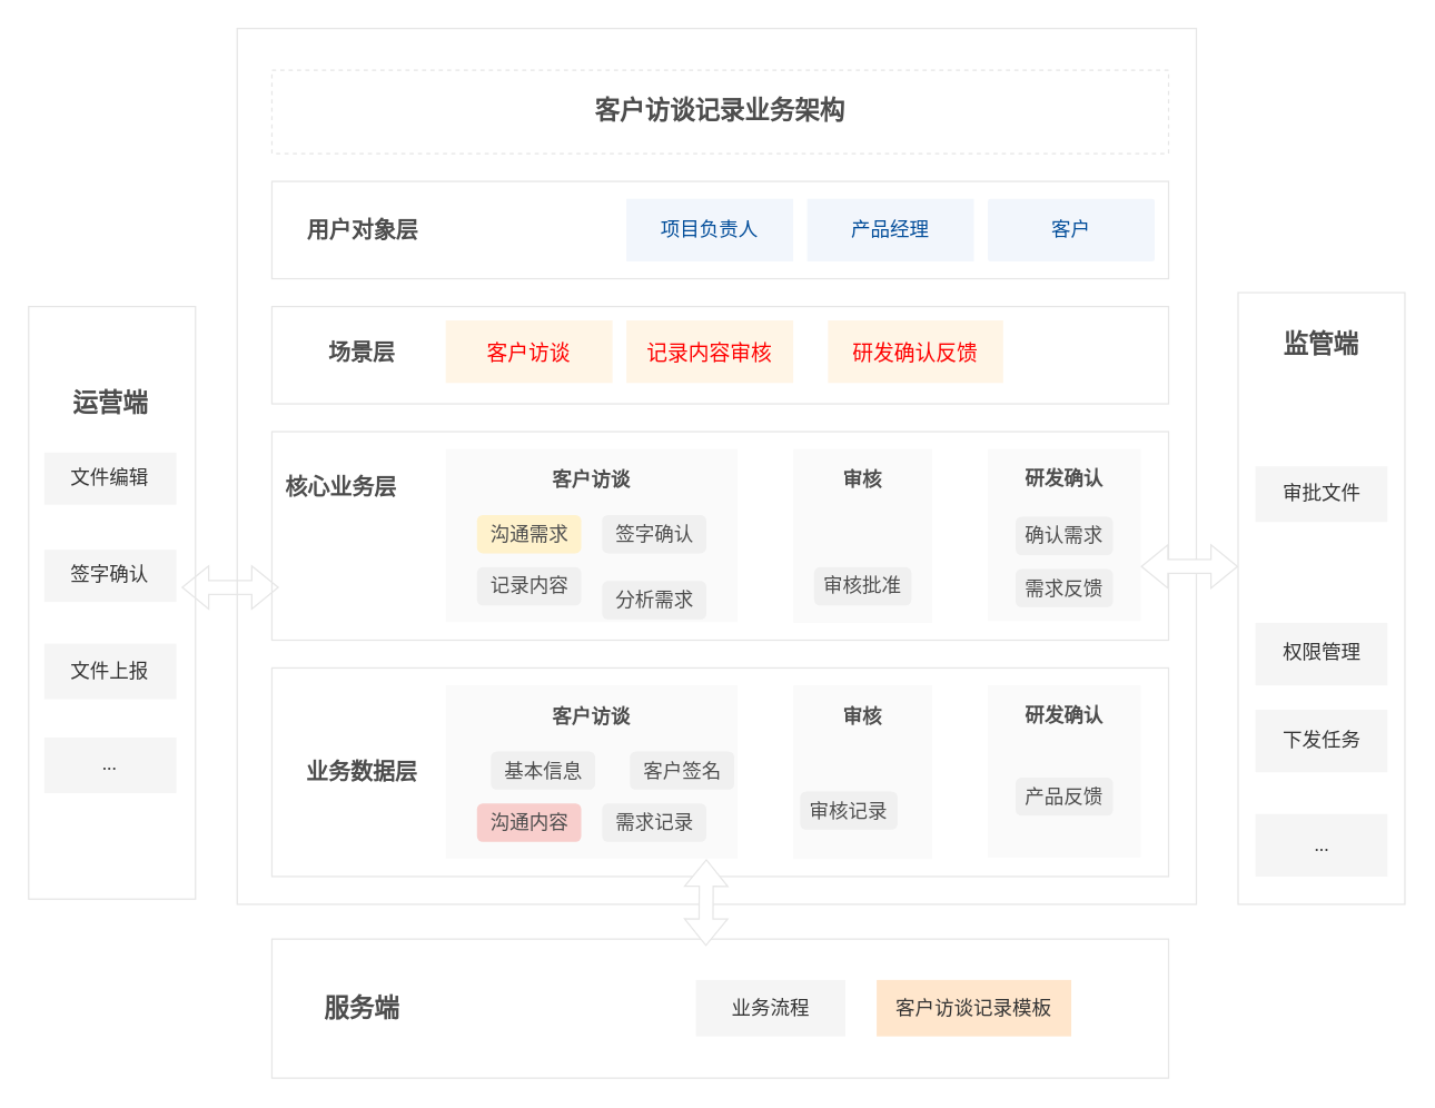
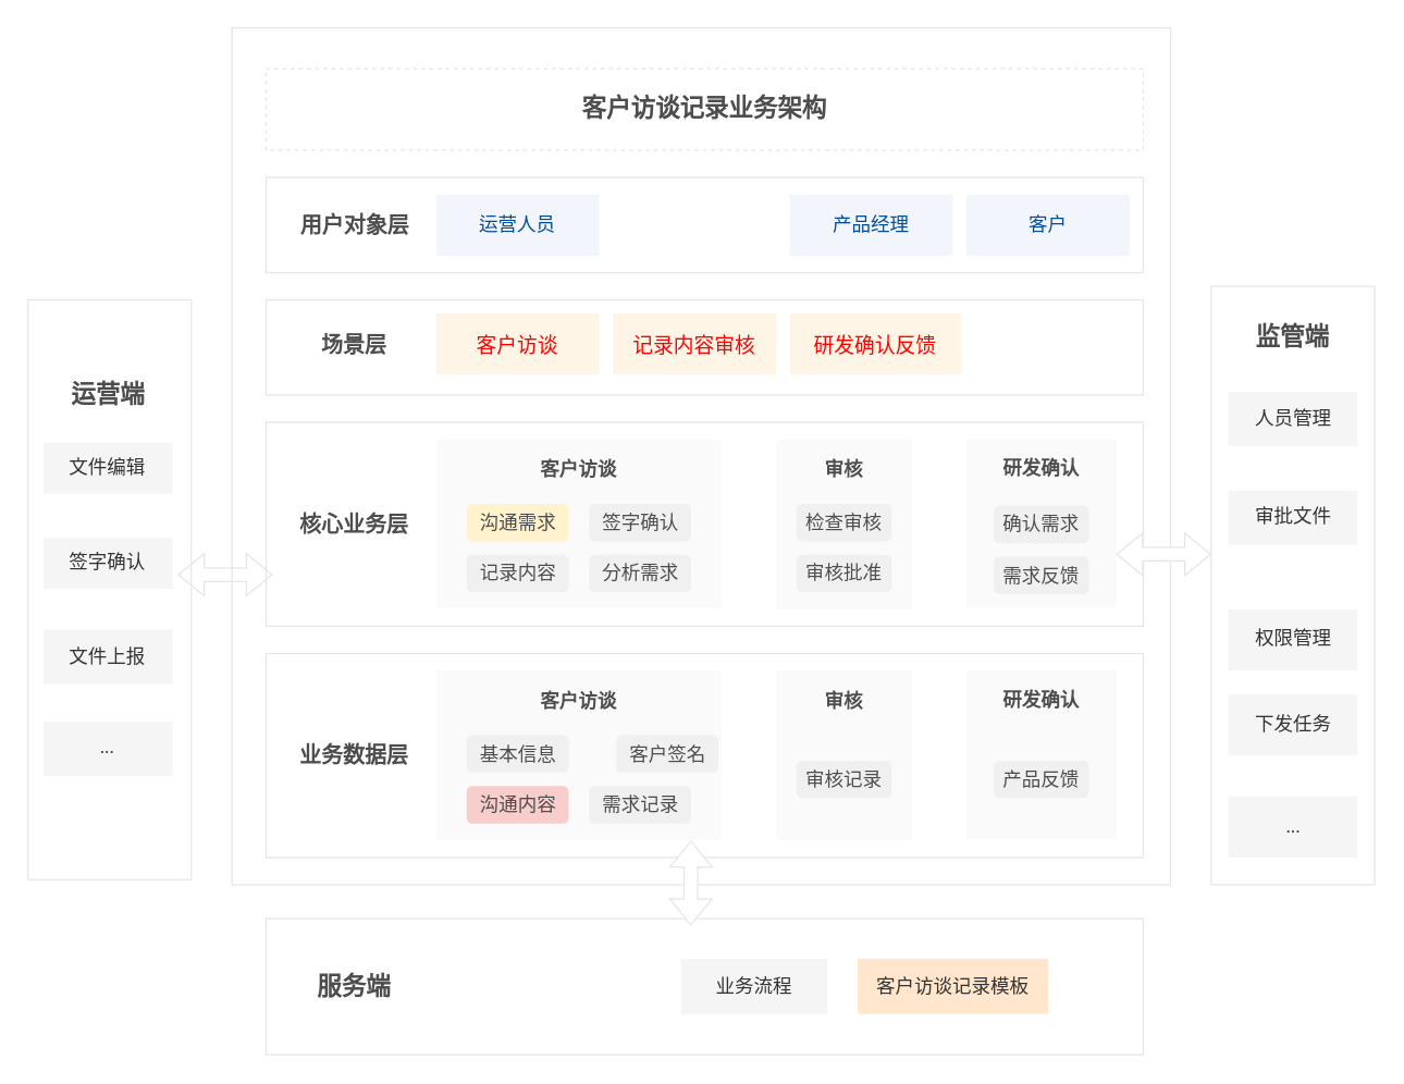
  <mxCell id="0" />
  <mxCell id="1" parent="0" />
  <mxCell id="2" value="" style="rounded=0;whiteSpace=wrap;html=1;strokeColor=#E6E6E6;" parent="1" vertex="1"><mxGeometry x="170" y="20" width="690" height="630" as="geometry" /></mxCell>
  <mxCell id="3" value="&lt;span style=&quot;font-size: 18px;&quot;&gt;客户访谈记录业务架构&lt;/span&gt;" style="rounded=0;whiteSpace=wrap;html=1;fontSize=18;fontStyle=1;strokeColor=#E6E6E6;fontColor=#4D4D4D;dashed=1;" parent="1" vertex="1"><mxGeometry x="195" y="50" width="645" height="60" as="geometry" /></mxCell>
  <mxCell id="4" value="" style="rounded=1;whiteSpace=wrap;html=1;fontSize=14;strokeColor=#E6E6E6;arcSize=0;" parent="1" vertex="1"><mxGeometry x="195" y="130" width="645" height="70" as="geometry" /></mxCell>
  <mxCell id="5" value="用户对象层" style="text;html=1;strokeColor=none;fillColor=none;align=center;verticalAlign=middle;whiteSpace=wrap;rounded=0;fontSize=16;fontStyle=1;fontColor=#4D4D4D;" parent="1" vertex="1"><mxGeometry x="208.75" y="150" width="102.5" height="30" as="geometry" /></mxCell>
- <mxCell id="7" value="项目负责人" style="rounded=1;whiteSpace=wrap;html=1;fontSize=14;arcSize=0;fillColor=#F2F6FC;strokeColor=none;fontColor=#004C99;" parent="1" vertex="1"><mxGeometry x="450" y="142.5" width="120" height="45" as="geometry" /></mxCell>
+ <mxCell id="6" value="运营人员" style="rounded=1;whiteSpace=wrap;html=1;fontSize=14;arcSize=0;fillColor=#F2F6FC;strokeColor=none;fontColor=#004C99;" parent="1" vertex="1"><mxGeometry x="320" y="142.5" width="120" height="45" as="geometry" /></mxCell>
  <mxCell id="8" value="产品经理" style="rounded=1;whiteSpace=wrap;html=1;fontSize=14;arcSize=0;fillColor=#F2F6FC;strokeColor=none;fontColor=#004C99;" parent="1" vertex="1"><mxGeometry x="580" y="142.5" width="120" height="45" as="geometry" /></mxCell>
  <mxCell id="9" value="客户" style="rounded=1;whiteSpace=wrap;html=1;fontSize=14;arcSize=4;fillColor=#F2F6FC;strokeColor=none;fontColor=#004C99;" parent="1" vertex="1"><mxGeometry x="710" y="142.5" width="120" height="45" as="geometry" /></mxCell>
  <mxCell id="10" value="" style="rounded=1;whiteSpace=wrap;html=1;fontSize=14;strokeColor=#E6E6E6;arcSize=0;" parent="1" vertex="1"><mxGeometry x="195" y="220" width="645" height="70" as="geometry" /></mxCell>
  <mxCell id="11" value="场景层" style="text;html=1;strokeColor=none;fillColor=none;align=center;verticalAlign=middle;whiteSpace=wrap;rounded=0;fontSize=16;fontStyle=1;fontColor=#4D4D4D;" parent="1" vertex="1"><mxGeometry x="220" y="237.5" width="80" height="30" as="geometry" /></mxCell>
  <mxCell id="12" value="客户访谈" style="rounded=1;whiteSpace=wrap;html=1;fontSize=15;fillColor=#FFF5E6;strokeColor=none;arcSize=0;fontColor=#FF0000;fontStyle=0" parent="1" vertex="1"><mxGeometry x="320" y="230" width="120" height="45" as="geometry" /></mxCell>
  <mxCell id="13" value="记录内容审核" style="rounded=1;whiteSpace=wrap;html=1;fontSize=15;fillColor=#FFF5E6;strokeColor=none;arcSize=0;fontColor=#FF0000;fontStyle=0" parent="1" vertex="1"><mxGeometry x="450" y="230" width="120" height="45" as="geometry" /></mxCell>
- <mxCell id="14" value="研发确认反馈" style="rounded=1;whiteSpace=wrap;html=1;fontSize=15;fillColor=#FFF5E6;strokeColor=none;arcSize=0;fontColor=#FF0000;fontStyle=0" parent="1" vertex="1"><mxGeometry x="595" y="230" width="126" height="45" as="geometry" /></mxCell>
+ <mxCell id="14" value="研发确认反馈" style="rounded=1;whiteSpace=wrap;html=1;fontSize=15;fillColor=#FFF5E6;strokeColor=none;arcSize=0;fontColor=#FF0000;fontStyle=0" parent="1" vertex="1"><mxGeometry x="580" y="230" width="126" height="45" as="geometry" /></mxCell>
  <mxCell id="15" value="" style="rounded=1;whiteSpace=wrap;html=1;fontSize=14;strokeColor=#E6E6E6;arcSize=0;" parent="1" vertex="1"><mxGeometry x="195" y="310" width="645" height="150" as="geometry" /></mxCell>
- <mxCell id="16" value="核心业务层" style="text;html=1;strokeColor=none;fillColor=none;align=center;verticalAlign=middle;whiteSpace=wrap;rounded=0;fontSize=16;fontColor=#4D4D4D;fontStyle=1" parent="1" vertex="1"><mxGeometry x="198.12" y="335" width="93.75" height="30" as="geometry" /></mxCell>
+ <mxCell id="16" value="核心业务层" style="text;html=1;strokeColor=none;fillColor=none;align=center;verticalAlign=middle;whiteSpace=wrap;rounded=0;fontSize=16;fontColor=#4D4D4D;fontStyle=1" parent="1" vertex="1"><mxGeometry x="213.12" y="370" width="93.75" height="30" as="geometry" /></mxCell>
  <mxCell id="17" value="" style="rounded=1;whiteSpace=wrap;html=1;fontSize=14;fillColor=#FAFAFA;strokeColor=none;fontColor=#333333;arcSize=0;" parent="1" vertex="1"><mxGeometry x="320" y="322.5" width="210" height="124.5" as="geometry" /></mxCell>
  <mxCell id="18" value="" style="rounded=1;whiteSpace=wrap;html=1;fontSize=14;fillColor=#FAFAFA;strokeColor=none;fontColor=#333333;arcSize=0;" parent="1" vertex="1"><mxGeometry x="570" y="322.5" width="100" height="125" as="geometry" /></mxCell>
  <mxCell id="19" value="审核" style="text;html=1;strokeColor=none;fillColor=none;align=center;verticalAlign=middle;whiteSpace=wrap;rounded=0;fontSize=14;horizontal=1;fontStyle=1;fontColor=#4D4D4D;" parent="1" vertex="1"><mxGeometry x="600" y="330" width="40" height="30" as="geometry" /></mxCell>
+ <mxCell id="20" value="检查审核" style="rounded=1;whiteSpace=wrap;html=1;fontSize=14;fillColor=#F0F0F0;strokeColor=none;fontColor=#4D4D4D;" parent="1" vertex="1"><mxGeometry x="585" y="370" width="70" height="27.5" as="geometry" /></mxCell>
  <mxCell id="21" value="审核批准" style="rounded=1;whiteSpace=wrap;html=1;fontSize=14;fillColor=#F0F0F0;strokeColor=none;fontColor=#4D4D4D;" parent="1" vertex="1"><mxGeometry x="585" y="407.5" width="70" height="27.5" as="geometry" /></mxCell>
  <mxCell id="22" value="" style="rounded=1;whiteSpace=wrap;html=1;fontSize=14;fillColor=#FAFAFA;strokeColor=none;fontColor=#333333;arcSize=0;" parent="1" vertex="1"><mxGeometry x="710" y="322.5" width="110" height="123.75" as="geometry" /></mxCell>
  <mxCell id="23" value="研发确认" style="text;html=1;strokeColor=none;fillColor=none;align=center;verticalAlign=middle;whiteSpace=wrap;rounded=0;fontSize=14;horizontal=1;fontStyle=1;fontColor=#4D4D4D;" parent="1" vertex="1"><mxGeometry x="735" y="328.75" width="60" height="30" as="geometry" /></mxCell>
  <mxCell id="24" value="确认需求" style="rounded=1;whiteSpace=wrap;html=1;fontSize=14;fillColor=#F0F0F0;strokeColor=none;fontColor=#4D4D4D;" parent="1" vertex="1"><mxGeometry x="730" y="371.25" width="70" height="27.5" as="geometry" /></mxCell>
  <mxCell id="25" value="需求反馈" style="rounded=1;whiteSpace=wrap;html=1;fontSize=14;fillColor=#F0F0F0;strokeColor=none;fontColor=#4D4D4D;" parent="1" vertex="1"><mxGeometry x="730" y="408.75" width="70" height="27.5" as="geometry" /></mxCell>
  <mxCell id="26" value="" style="rounded=0;whiteSpace=wrap;html=1;fontFamily=Times New Roman;fontSize=18;strokeWidth=1;fillColor=#FFFFFF;strokeColor=#E6E6E6;" parent="1" vertex="1"><mxGeometry x="890" y="210" width="120" height="440" as="geometry" /></mxCell>
  <mxCell id="27" value="监管端" style="text;html=1;strokeColor=none;fillColor=none;align=center;verticalAlign=middle;whiteSpace=wrap;rounded=0;fontSize=18;fontStyle=1;fontColor=#4D4D4D;" parent="1" vertex="1"><mxGeometry x="910" y="232.5" width="80" height="30" as="geometry" /></mxCell>
- <mxCell id="28" value="审批文件" style="rounded=1;whiteSpace=wrap;html=1;fontFamily=Times New Roman;fontSize=14;strokeWidth=1;fillColor=#f5f5f5;fontColor=#333333;strokeColor=none;arcSize=0;" parent="1" vertex="1"><mxGeometry x="902.5" y="335" width="95" height="40" as="geometry" /></mxCell>
+ <mxCell id="28" value="审批文件" style="rounded=1;whiteSpace=wrap;html=1;fontFamily=Times New Roman;fontSize=14;strokeWidth=1;fillColor=#f5f5f5;fontColor=#333333;strokeColor=none;arcSize=0;" parent="1" vertex="1"><mxGeometry x="902.5" y="360" width="95" height="40" as="geometry" /></mxCell>
  <mxCell id="29" value="权限管理" style="rounded=1;whiteSpace=wrap;html=1;fontFamily=Times New Roman;fontSize=14;strokeWidth=1;fillColor=#f5f5f5;fontColor=#333333;strokeColor=none;arcSize=0;" parent="1" vertex="1"><mxGeometry x="902.5" y="447.5" width="95" height="45" as="geometry" /></mxCell>
  <mxCell id="30" value="" style="rounded=0;whiteSpace=wrap;html=1;fontFamily=Times New Roman;fontSize=18;strokeWidth=1;fillColor=#FFFFFF;strokeColor=#E6E6E6;" parent="1" vertex="1"><mxGeometry x="20" y="220" width="120" height="426.25" as="geometry" /></mxCell>
  <mxCell id="31" value="运营端" style="text;html=1;strokeColor=none;fillColor=none;align=center;verticalAlign=middle;whiteSpace=wrap;rounded=0;fontSize=18;fontStyle=1;fontColor=#4D4D4D;" parent="1" vertex="1"><mxGeometry x="38.75" y="275" width="80" height="30" as="geometry" /></mxCell>
  <mxCell id="32" value="文件编辑" style="rounded=1;whiteSpace=wrap;html=1;fontFamily=Times New Roman;fontSize=14;strokeWidth=1;fillColor=#f5f5f5;fontColor=#333333;strokeColor=none;arcSize=0;" parent="1" vertex="1"><mxGeometry x="31.25" y="325" width="95" height="37.5" as="geometry" /></mxCell>
  <mxCell id="33" value="" style="rounded=0;whiteSpace=wrap;html=1;fontFamily=Times New Roman;fontSize=18;strokeWidth=1;fillColor=#FFFFFF;strokeColor=#E6E6E6;" parent="1" vertex="1"><mxGeometry x="195" y="675" width="645" height="100" as="geometry" /></mxCell>
  <mxCell id="34" value="服务端" style="text;html=1;strokeColor=none;fillColor=none;align=center;verticalAlign=middle;whiteSpace=wrap;rounded=0;fontSize=18;fontStyle=1;fontColor=#4D4D4D;" parent="1" vertex="1"><mxGeometry x="220" y="710" width="80" height="30" as="geometry" /></mxCell>
  <mxCell id="35" value="业务流程" style="rounded=1;whiteSpace=wrap;html=1;fontSize=14;fillColor=#f5f5f5;fontColor=#333333;strokeColor=none;arcSize=0;" parent="1" vertex="1"><mxGeometry x="500" y="704.38" width="107.5" height="40.62" as="geometry" /></mxCell>
  <mxCell id="36" value="客户访谈记录模板" style="rounded=1;whiteSpace=wrap;html=1;fontSize=14;fillColor=#ffe6cc;fontColor=#333333;strokeColor=none;arcSize=0;" parent="1" vertex="1"><mxGeometry x="630" y="704.38" width="140" height="40.62" as="geometry" /></mxCell>
  <mxCell id="37" value="文件上报" style="rounded=1;whiteSpace=wrap;html=1;fontFamily=Times New Roman;fontSize=14;strokeWidth=1;fillColor=#f5f5f5;fontColor=#333333;strokeColor=none;arcSize=0;" parent="1" vertex="1"><mxGeometry x="31.25" y="462.5" width="95" height="40" as="geometry" /></mxCell>
  <mxCell id="38" value="下发任务" style="rounded=1;whiteSpace=wrap;html=1;fontFamily=Times New Roman;fontSize=14;strokeWidth=1;fillColor=#f5f5f5;fontColor=#333333;strokeColor=none;arcSize=0;" parent="1" vertex="1"><mxGeometry x="902.5" y="510" width="95" height="45" as="geometry" /></mxCell>
  <mxCell id="39" value="..." style="rounded=1;whiteSpace=wrap;html=1;fontFamily=Times New Roman;fontSize=14;strokeWidth=1;fillColor=#f5f5f5;fontColor=#333333;strokeColor=none;arcSize=0;" parent="1" vertex="1"><mxGeometry x="902.5" y="585" width="95" height="45" as="geometry" /></mxCell>
+ <mxCell id="40" value="人员管理" style="rounded=1;whiteSpace=wrap;html=1;fontFamily=Times New Roman;fontSize=14;strokeWidth=1;fillColor=#f5f5f5;fontColor=#333333;strokeColor=none;arcSize=0;" parent="1" vertex="1"><mxGeometry x="902.5" y="287.5" width="95" height="40" as="geometry" /></mxCell>
  <mxCell id="41" value="..." style="rounded=1;whiteSpace=wrap;html=1;fontFamily=Times New Roman;fontSize=14;strokeWidth=1;fillColor=#f5f5f5;fontColor=#333333;strokeColor=none;arcSize=0;" parent="1" vertex="1"><mxGeometry x="31.25" y="530" width="95" height="40" as="geometry" /></mxCell>
  <mxCell id="42" value="客户访谈" style="text;html=1;strokeColor=none;fillColor=none;align=center;verticalAlign=middle;whiteSpace=wrap;rounded=0;fontSize=14;horizontal=1;fontStyle=1;fontColor=#4D4D4D;" parent="1" vertex="1"><mxGeometry x="390" y="330" width="70" height="30" as="geometry" /></mxCell>
  <mxCell id="43" value="沟通需求" style="rounded=1;whiteSpace=wrap;html=1;fontSize=14;fillColor=#fff2cc;strokeColor=none;fontColor=#4D4D4D;" parent="1" vertex="1"><mxGeometry x="342.5" y="370" width="75" height="27.5" as="geometry" /></mxCell>
  <mxCell id="44" value="记录内容" style="rounded=1;whiteSpace=wrap;html=1;fontSize=14;fillColor=#F0F0F0;strokeColor=none;fontColor=#4D4D4D;" parent="1" vertex="1"><mxGeometry x="342.5" y="407.5" width="75" height="27.5" as="geometry" /></mxCell>
  <mxCell id="45" value="签字确认" style="rounded=1;whiteSpace=wrap;html=1;fontSize=14;fillColor=#F0F0F0;strokeColor=none;fontColor=#4D4D4D;" parent="1" vertex="1"><mxGeometry x="432.5" y="370" width="75" height="27.5" as="geometry" /></mxCell>
- <mxCell id="46" value="分析需求" style="rounded=1;whiteSpace=wrap;html=1;fontSize=14;fillColor=#F0F0F0;strokeColor=none;fontColor=#4D4D4D;" parent="1" vertex="1"><mxGeometry x="432.5" y="417.5" width="75" height="27.5" as="geometry" /></mxCell>
+ <mxCell id="46" value="分析需求" style="rounded=1;whiteSpace=wrap;html=1;fontSize=14;fillColor=#F0F0F0;strokeColor=none;fontColor=#4D4D4D;" parent="1" vertex="1"><mxGeometry x="432.5" y="407.5" width="75" height="27.5" as="geometry" /></mxCell>
  <mxCell id="47" value="" style="rounded=1;whiteSpace=wrap;html=1;fontSize=14;strokeColor=#E6E6E6;arcSize=0;" parent="1" vertex="1"><mxGeometry x="195" y="480" width="645" height="150" as="geometry" /></mxCell>
  <mxCell id="48" value="业务数据层" style="text;html=1;strokeColor=none;fillColor=none;align=center;verticalAlign=middle;whiteSpace=wrap;rounded=0;fontSize=16;fontColor=#4D4D4D;fontStyle=1" parent="1" vertex="1"><mxGeometry x="213.12" y="540" width="93.75" height="30" as="geometry" /></mxCell>
  <mxCell id="49" value="" style="rounded=1;whiteSpace=wrap;html=1;fontSize=14;fillColor=#FAFAFA;strokeColor=none;fontColor=#333333;arcSize=0;" parent="1" vertex="1"><mxGeometry x="320" y="492.5" width="210" height="124.5" as="geometry" /></mxCell>
  <mxCell id="50" value="" style="rounded=1;whiteSpace=wrap;html=1;fontSize=14;fillColor=#FAFAFA;strokeColor=none;fontColor=#333333;arcSize=0;" parent="1" vertex="1"><mxGeometry x="570" y="492.5" width="100" height="125" as="geometry" /></mxCell>
  <mxCell id="51" value="审核" style="text;html=1;strokeColor=none;fillColor=none;align=center;verticalAlign=middle;whiteSpace=wrap;rounded=0;fontSize=14;horizontal=1;fontStyle=1;fontColor=#4D4D4D;" parent="1" vertex="1"><mxGeometry x="600" y="500" width="40" height="30" as="geometry" /></mxCell>
- <mxCell id="52" value="审核记录" style="rounded=1;whiteSpace=wrap;html=1;fontSize=14;fillColor=#F0F0F0;strokeColor=none;fontColor=#4D4D4D;" parent="1" vertex="1"><mxGeometry x="575" y="568.75" width="70" height="27.5" as="geometry" /></mxCell>
+ <mxCell id="52" value="审核记录" style="rounded=1;whiteSpace=wrap;html=1;fontSize=14;fillColor=#F0F0F0;strokeColor=none;fontColor=#4D4D4D;" parent="1" vertex="1"><mxGeometry x="585" y="558.75" width="70" height="27.5" as="geometry" /></mxCell>
  <mxCell id="53" value="" style="rounded=1;whiteSpace=wrap;html=1;fontSize=14;fillColor=#FAFAFA;strokeColor=none;fontColor=#333333;arcSize=0;" parent="1" vertex="1"><mxGeometry x="710" y="492.5" width="110" height="123.75" as="geometry" /></mxCell>
  <mxCell id="54" value="研发确认" style="text;html=1;strokeColor=none;fillColor=none;align=center;verticalAlign=middle;whiteSpace=wrap;rounded=0;fontSize=14;horizontal=1;fontStyle=1;fontColor=#4D4D4D;" parent="1" vertex="1"><mxGeometry x="735" y="498.75" width="60" height="30" as="geometry" /></mxCell>
  <mxCell id="55" value="产品反馈" style="rounded=1;whiteSpace=wrap;html=1;fontSize=14;fillColor=#F0F0F0;strokeColor=none;fontColor=#4D4D4D;" parent="1" vertex="1"><mxGeometry x="730" y="558.75" width="70" height="27.5" as="geometry" /></mxCell>
  <mxCell id="56" value="客户访谈" style="text;html=1;strokeColor=none;fillColor=none;align=center;verticalAlign=middle;whiteSpace=wrap;rounded=0;fontSize=14;horizontal=1;fontStyle=1;fontColor=#4D4D4D;" parent="1" vertex="1"><mxGeometry x="390" y="500" width="70" height="30" as="geometry" /></mxCell>
- <mxCell id="57" value="基本信息" style="rounded=1;whiteSpace=wrap;html=1;fontSize=14;fillColor=#F0F0F0;strokeColor=none;fontColor=#4D4D4D;" parent="1" vertex="1"><mxGeometry x="352.5" y="540" width="75" height="27.5" as="geometry" /></mxCell>
+ <mxCell id="57" value="基本信息" style="rounded=1;whiteSpace=wrap;html=1;fontSize=14;fillColor=#F0F0F0;strokeColor=none;fontColor=#4D4D4D;" parent="1" vertex="1"><mxGeometry x="342.5" y="540" width="75" height="27.5" as="geometry" /></mxCell>
  <mxCell id="58" value="沟通内容" style="rounded=1;whiteSpace=wrap;html=1;fontSize=14;fillColor=#f8cecc;strokeColor=none;fontColor=#4D4D4D;" parent="1" vertex="1"><mxGeometry x="342.5" y="577.5" width="75" height="27.5" as="geometry" /></mxCell>
  <mxCell id="59" value="客户签名" style="rounded=1;whiteSpace=wrap;html=1;fontSize=14;fillColor=#F0F0F0;strokeColor=none;fontColor=#4D4D4D;" parent="1" vertex="1"><mxGeometry x="452.5" y="540" width="75" height="27.5" as="geometry" /></mxCell>
  <mxCell id="60" value="需求记录" style="rounded=1;whiteSpace=wrap;html=1;fontSize=14;fillColor=#F0F0F0;strokeColor=none;fontColor=#4D4D4D;" parent="1" vertex="1"><mxGeometry x="432.5" y="577.5" width="75" height="27.5" as="geometry" /></mxCell>
  <mxCell id="61" value="签字确认" style="rounded=1;whiteSpace=wrap;html=1;fontFamily=Times New Roman;fontSize=14;strokeWidth=1;fillColor=#f5f5f5;fontColor=#333333;strokeColor=none;arcSize=0;" parent="1" vertex="1"><mxGeometry x="31.25" y="395" width="95" height="37.5" as="geometry" /></mxCell>
  <mxCell id="62" value="" style="shape=flexArrow;endArrow=classic;startArrow=classic;html=1;rounded=0;fontSize=15;fontColor=#4D4D4D;strokeColor=#E6E6E6;fillColor=default;" parent="1" edge="1"><mxGeometry width="100" height="100" relative="1" as="geometry"><mxPoint x="820" y="407" as="sourcePoint" /><mxPoint x="890" y="407" as="targetPoint" /></mxGeometry></mxCell>
  <mxCell id="63" value="" style="shape=flexArrow;endArrow=classic;startArrow=classic;html=1;rounded=0;fontSize=15;fontColor=#4D4D4D;strokeColor=#E6E6E6;" parent="1" edge="1"><mxGeometry width="100" height="100" relative="1" as="geometry"><mxPoint x="130" y="422.08" as="sourcePoint" /><mxPoint x="200" y="422.08" as="targetPoint" /></mxGeometry></mxCell>
  <mxCell id="64" value="" style="shape=flexArrow;endArrow=classic;startArrow=classic;html=1;rounded=0;fontSize=15;fontColor=#4D4D4D;strokeColor=#E6E6E6;fillColor=default;entryX=0.484;entryY=0.05;entryDx=0;entryDy=0;entryPerimeter=0;" parent="1" target="33" edge="1"><mxGeometry width="100" height="100" relative="1" as="geometry"><mxPoint x="507.5" y="617.5" as="sourcePoint" /><mxPoint x="577.5" y="617.5" as="targetPoint" /></mxGeometry></mxCell>
